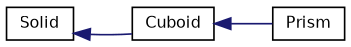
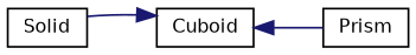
  digraph {
    rankdir=LR
    node [color=black fillcolor=white fontname=Helvetica fontsize=10 shape=record style=filled]
    edge [color=midnightblue dir=back fontname=Helvetica fontsize=10 labelfontname=Helvetica labelfontsize=10 style=solid]
    n1 [height=0.2 label=Solid width=0.4]
    n2 [height=0.2 label=Cuboid width=0.4]
    n3 [height=0.2 label=Prism width=0.4]
-   n1 -> n2
+   n2 -> n1
    n2 -> n3
  }
